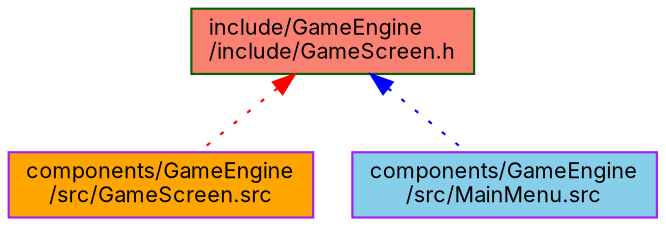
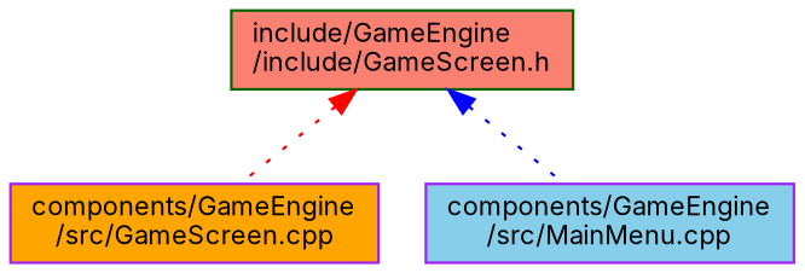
  digraph {
    fontname=Inter
    node [color=purple fontname=Inter fontsize=10 shape=box style=filled]
    edge [dir=back fontname=Inter fontsize=10 labelfontname=Helvetica labelfontsize=10 style=dotted]
    n1 [color=darkgreen fillcolor=salmon fontcolor=black height=0.2 label="include/GameEngine\l/include/GameScreen.h" width=0.4]
-   n2 [fillcolor=orange height=0.2 label="components/GameEngine\l/src/GameScreen.src" width=0.4]
-   n3 [fillcolor=skyblue height=0.2 label="components/GameEngine\l/src/MainMenu.src" width=0.4]
+   n2 [fillcolor=orange height=0.2 label="components/GameEngine\l/src/GameScreen.cpp" width=0.4]
+   n3 [fillcolor=skyblue height=0.2 label="components/GameEngine\l/src/MainMenu.cpp" width=0.4]
    n1 -> n2 [color=red]
    n1 -> n3 [color=blue]
  }
